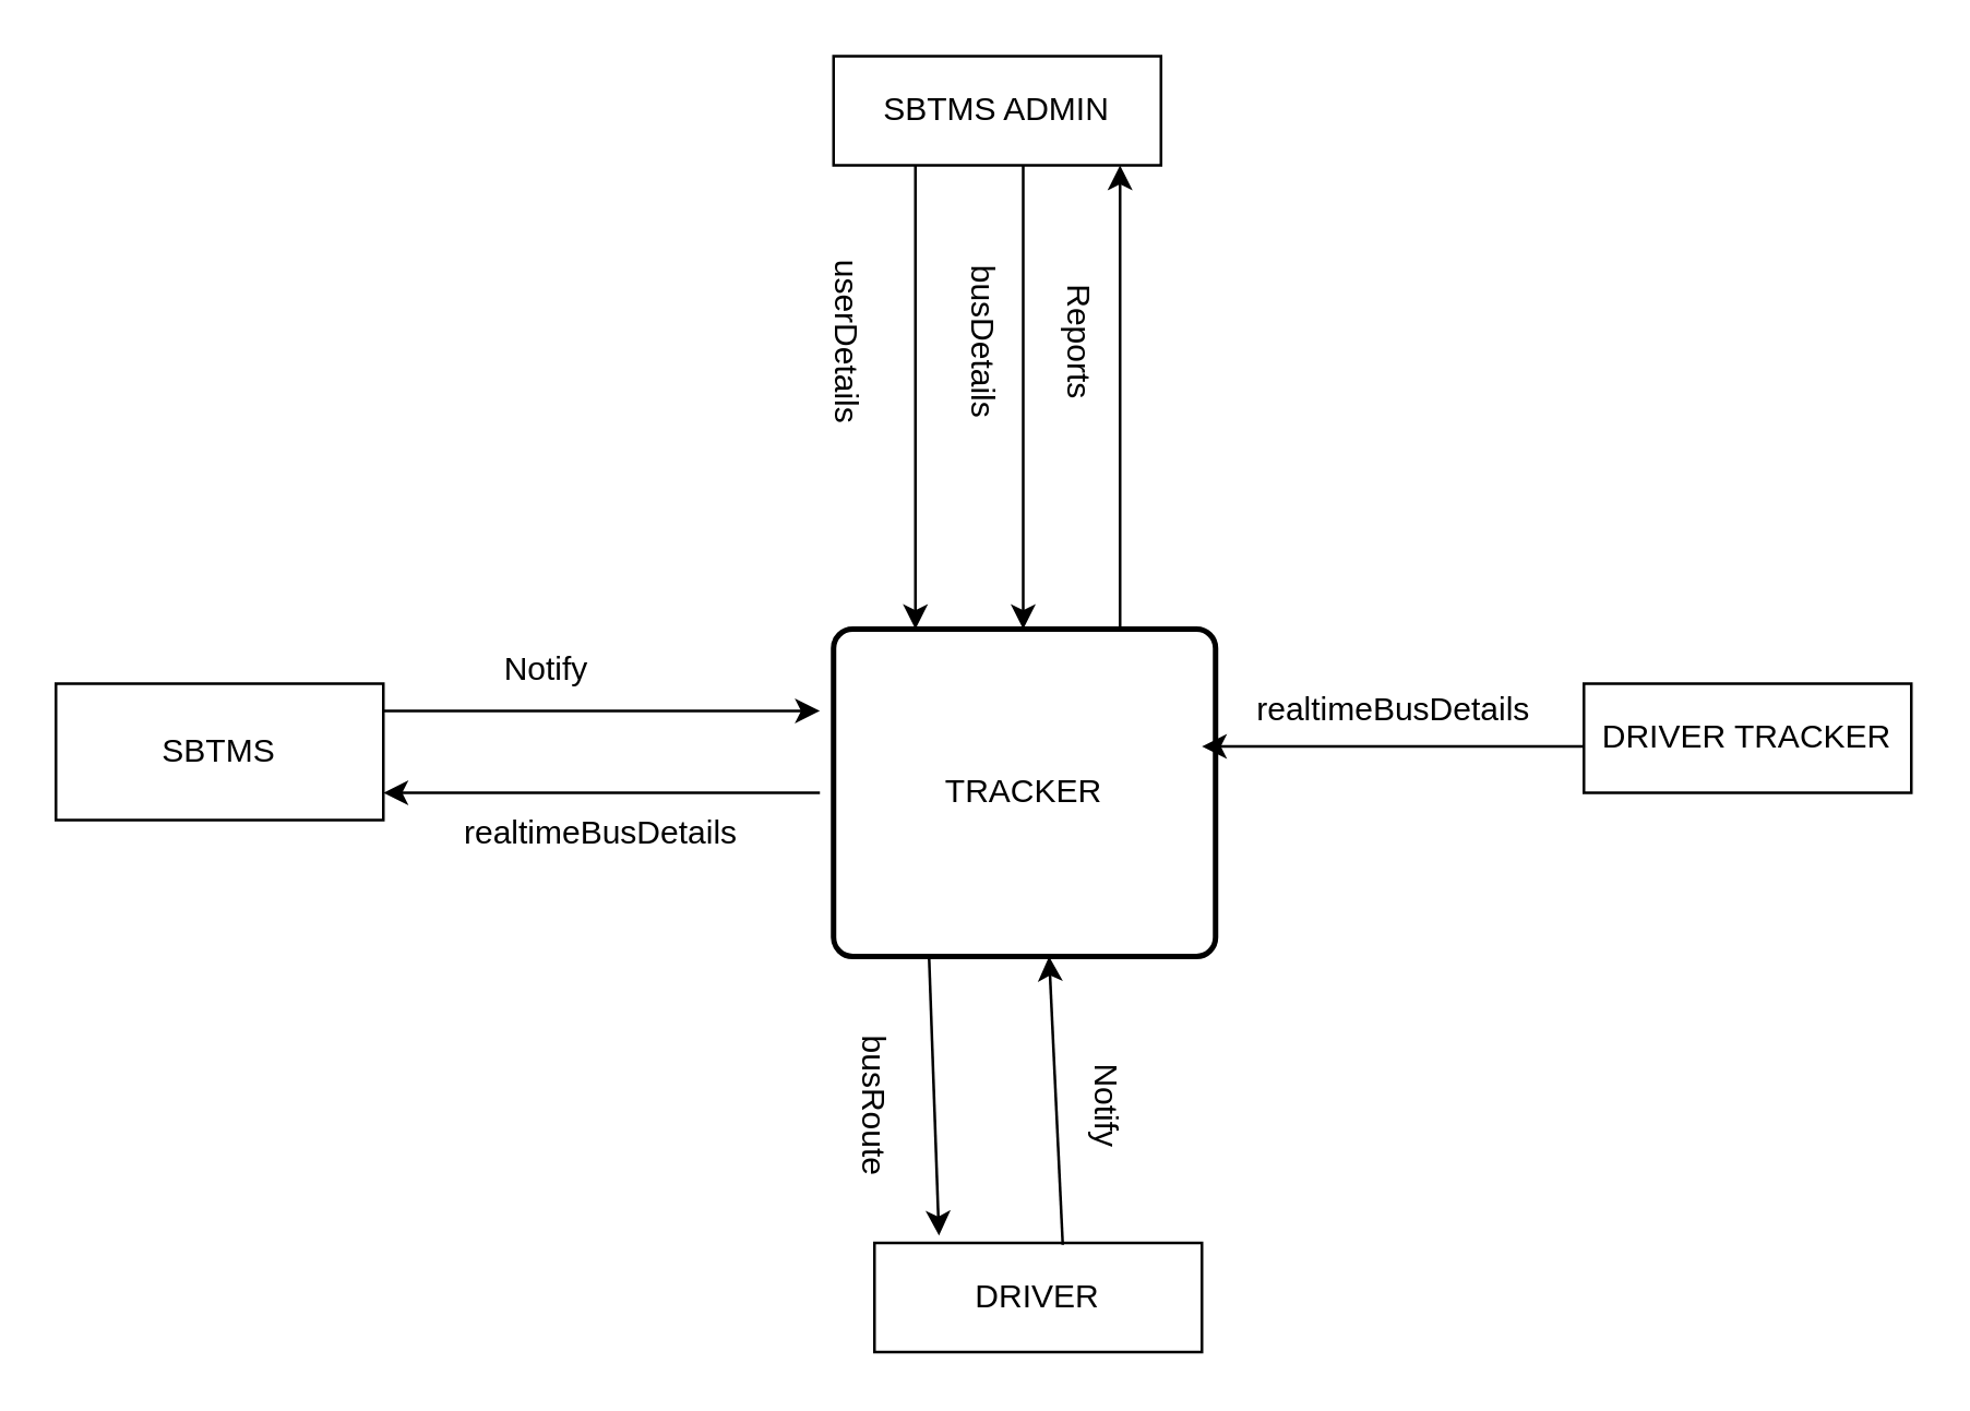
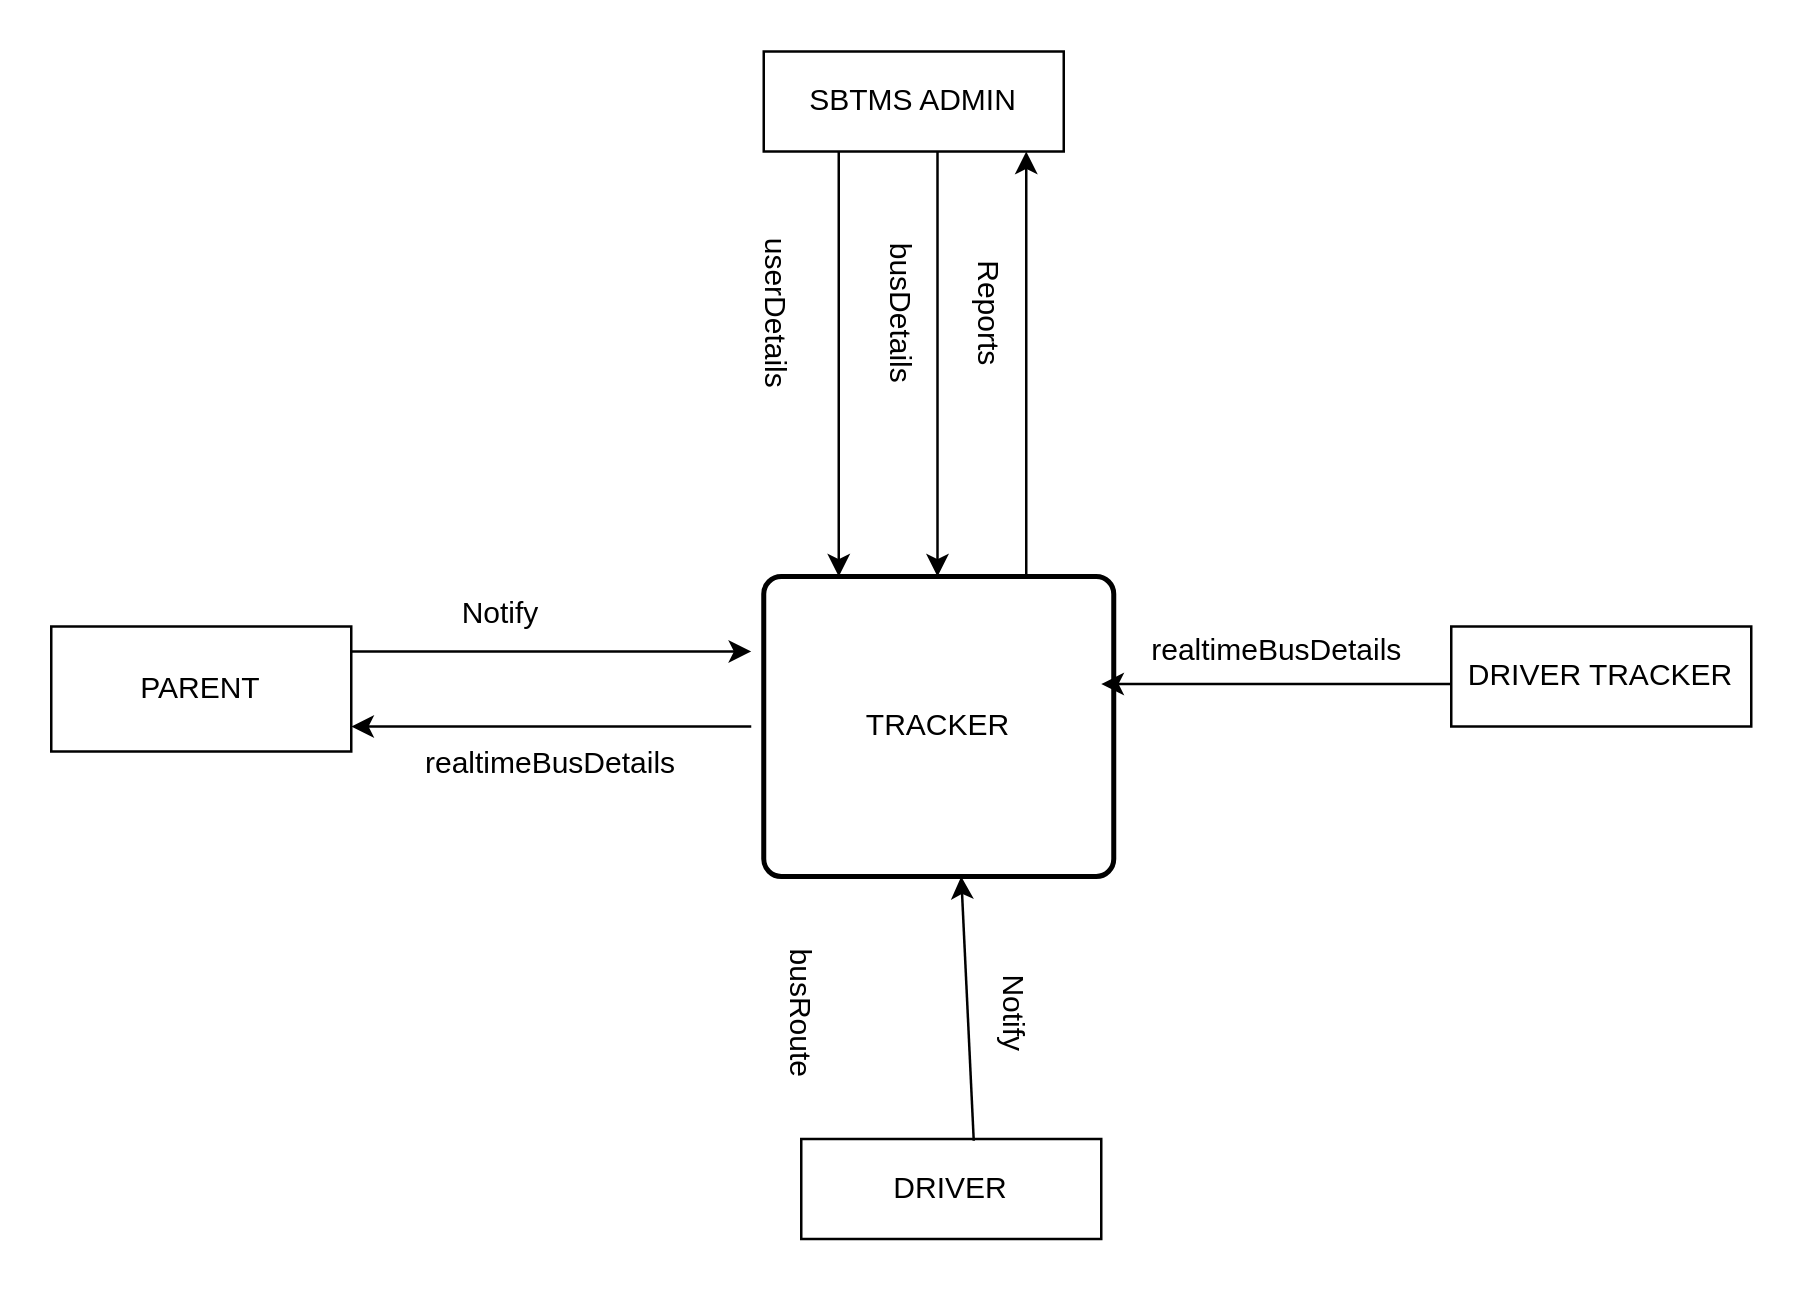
  <mxCell id="0" />
  <mxCell id="1" parent="0" />
  <mxCell id="2" value="TRACKER" style="rounded=1;whiteSpace=wrap;html=1;absoluteArcSize=1;arcSize=14;strokeWidth=2;" vertex="1" parent="1"><mxGeometry x="305" y="230" width="140" height="120" as="geometry" /></mxCell>
  <mxCell id="3" value="SBTMS ADMIN" style="rounded=0;whiteSpace=wrap;html=1;" vertex="1" parent="1"><mxGeometry x="305" y="20" width="120" height="40" as="geometry" /></mxCell>
  <mxCell id="4" value="DRIVER TRACKER" style="rounded=0;whiteSpace=wrap;html=1;" vertex="1" parent="1"><mxGeometry x="580" y="250" width="120" height="40" as="geometry" /></mxCell>
- <mxCell id="5" value="SBTMS" style="rounded=0;whiteSpace=wrap;html=1;" vertex="1" parent="1"><mxGeometry x="20" y="250" width="120" height="50" as="geometry" /></mxCell>
+ <mxCell id="5" value="PARENT" style="rounded=0;whiteSpace=wrap;html=1;" vertex="1" parent="1"><mxGeometry x="20" y="250" width="120" height="50" as="geometry" /></mxCell>
  <mxCell id="6" value="DRIVER" style="rounded=0;whiteSpace=wrap;html=1;" vertex="1" parent="1"><mxGeometry x="320" y="455" width="120" height="40" as="geometry" /></mxCell>
  <mxCell id="7" value="" style="endArrow=classic;html=1;rounded=0;exitX=0.25;exitY=1;exitDx=0;exitDy=0;" edge="1" parent="1" source="3"><mxGeometry width="50" height="50" relative="1" as="geometry"><mxPoint x="490" y="300" as="sourcePoint" /><mxPoint x="335" y="230" as="targetPoint" /></mxGeometry></mxCell>
  <mxCell id="8" value="" style="endArrow=classic;html=1;rounded=0;" edge="1" parent="1"><mxGeometry width="50" height="50" relative="1" as="geometry"><mxPoint x="374.5" y="60" as="sourcePoint" /><mxPoint x="374.5" y="230" as="targetPoint" /></mxGeometry></mxCell>
  <mxCell id="9" value="" style="endArrow=classic;html=1;rounded=0;exitX=0.75;exitY=0;exitDx=0;exitDy=0;" edge="1" parent="1" source="2"><mxGeometry width="50" height="50" relative="1" as="geometry"><mxPoint x="490" y="300" as="sourcePoint" /><mxPoint x="410" y="60" as="targetPoint" /></mxGeometry></mxCell>
  <mxCell id="10" value="userDetails" style="text;html=1;strokeColor=none;fillColor=none;align=center;verticalAlign=middle;whiteSpace=wrap;rounded=0;rotation=90;" vertex="1" parent="1"><mxGeometry x="280" y="110" width="60" height="30" as="geometry" /></mxCell>
  <mxCell id="11" value="busDetails" style="text;html=1;strokeColor=none;fillColor=none;align=center;verticalAlign=middle;whiteSpace=wrap;rounded=0;rotation=90;" vertex="1" parent="1"><mxGeometry x="330" y="110" width="60" height="30" as="geometry" /></mxCell>
  <mxCell id="12" value="Reports" style="text;html=1;strokeColor=none;fillColor=none;align=center;verticalAlign=middle;whiteSpace=wrap;rounded=0;rotation=90;" vertex="1" parent="1"><mxGeometry x="365" y="110" width="60" height="30" as="geometry" /></mxCell>
  <mxCell id="13" value="" style="endArrow=classic;html=1;rounded=0;" edge="1" parent="1"><mxGeometry width="50" height="50" relative="1" as="geometry"><mxPoint x="580" y="273" as="sourcePoint" /><mxPoint x="440" y="273" as="targetPoint" /></mxGeometry></mxCell>
  <mxCell id="14" value="realtimeBusDetails" style="text;html=1;align=center;verticalAlign=middle;resizable=0;points=[];autosize=1;strokeColor=none;fillColor=none;" vertex="1" parent="1"><mxGeometry x="450" y="245" width="120" height="30" as="geometry" /></mxCell>
  <mxCell id="15" value="" style="endArrow=classic;html=1;rounded=0;exitX=0.575;exitY=0.017;exitDx=0;exitDy=0;exitPerimeter=0;" edge="1" parent="1" source="6"><mxGeometry width="50" height="50" relative="1" as="geometry"><mxPoint x="390" y="460" as="sourcePoint" /><mxPoint x="384" y="350" as="targetPoint" /></mxGeometry></mxCell>
  <mxCell id="16" value="Notify&lt;br&gt;" style="text;html=1;strokeColor=none;fillColor=none;align=center;verticalAlign=middle;whiteSpace=wrap;rounded=0;rotation=90;" vertex="1" parent="1"><mxGeometry x="375" y="390" width="60" height="30" as="geometry" /></mxCell>
- <mxCell id="17" value="" style="endArrow=classic;html=1;rounded=0;exitX=0.25;exitY=1;exitDx=0;exitDy=0;entryX=0.197;entryY=-0.067;entryDx=0;entryDy=0;entryPerimeter=0;" edge="1" parent="1" source="2" target="6"><mxGeometry width="50" height="50" relative="1" as="geometry"><mxPoint x="490" y="300" as="sourcePoint" /><mxPoint x="520" y="390" as="targetPoint" /></mxGeometry></mxCell>
  <mxCell id="18" value="busRoute" style="text;html=1;strokeColor=none;fillColor=none;align=center;verticalAlign=middle;whiteSpace=wrap;rounded=0;rotation=90;" vertex="1" parent="1"><mxGeometry x="290" y="390" width="60" height="30" as="geometry" /></mxCell>
  <mxCell id="19" value="" style="endArrow=classic;html=1;rounded=0;" edge="1" parent="1"><mxGeometry width="50" height="50" relative="1" as="geometry"><mxPoint x="140" y="260" as="sourcePoint" /><mxPoint x="300" y="260" as="targetPoint" /></mxGeometry></mxCell>
  <mxCell id="20" value="Notify" style="text;html=1;strokeColor=none;fillColor=none;align=center;verticalAlign=middle;whiteSpace=wrap;rounded=0;" vertex="1" parent="1"><mxGeometry x="170" y="230" width="60" height="30" as="geometry" /></mxCell>
  <mxCell id="21" value="" style="endArrow=classic;html=1;rounded=0;" edge="1" parent="1"><mxGeometry width="50" height="50" relative="1" as="geometry"><mxPoint x="300" y="290" as="sourcePoint" /><mxPoint x="140" y="290" as="targetPoint" /></mxGeometry></mxCell>
  <mxCell id="22" value="realtimeBusDetails" style="text;html=1;strokeColor=none;fillColor=none;align=center;verticalAlign=middle;whiteSpace=wrap;rounded=0;" vertex="1" parent="1"><mxGeometry x="190" y="290" width="60" height="30" as="geometry" /></mxCell>
